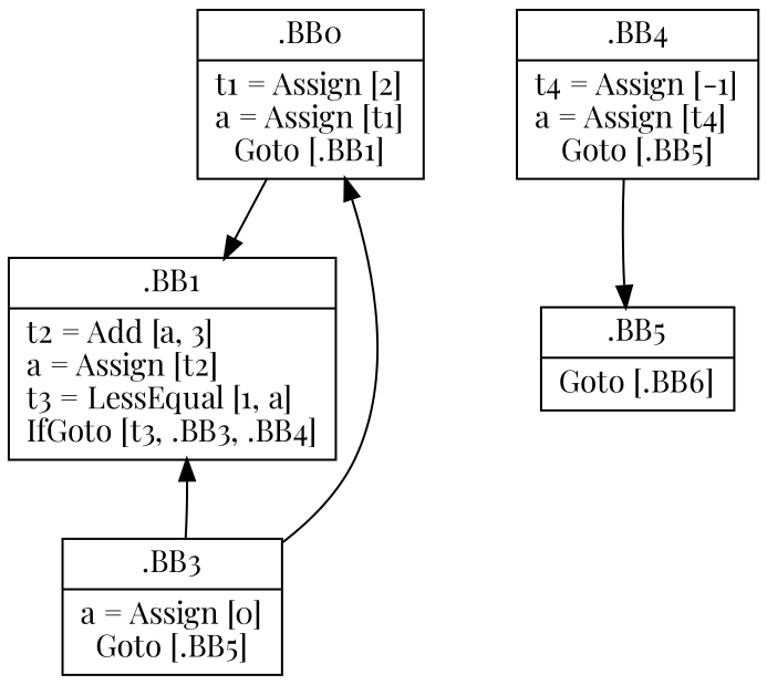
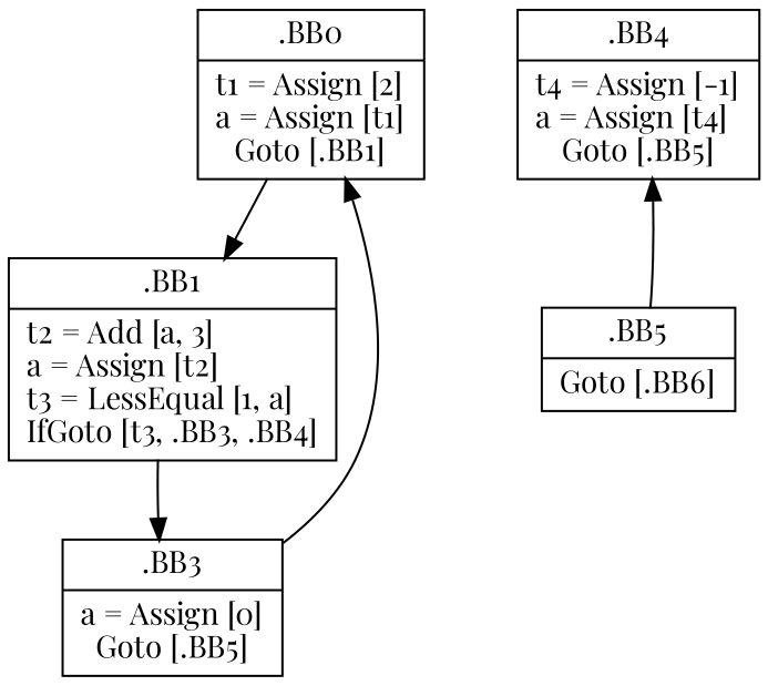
  digraph {
    fontname="Playfair Display"
    rankdir=TD
    node [fontname="Playfair Display" shape=record]
    edge [fontname="Playfair Display"]
    n1 [label="{ .BB0 | t1 = Assign [2]\la = Assign [t1]\lGoto [.BB1]}"]
    n2 [label="{ .BB1 | t2 = Add [a, 3]\la = Assign [t2]\lt3 = LessEqual [1, a]\lIfGoto [t3, .BB3, .BB4]}"]
    n3 [label="{ .BB3 | a = Assign [0]\lGoto [.BB5]}"]
    n4 [label="{ .BB4 | t4 = Assign [-1]\la = Assign [t4]\lGoto [.BB5]}"]
    n5 [label="{ .BB5 | Goto [.BB6]}"]
    n1 -> n2
-   n3 -> n2
+   n2 -> n3
    n3 -> n1
-   n4 -> n5
+   n5 -> n4
  }
